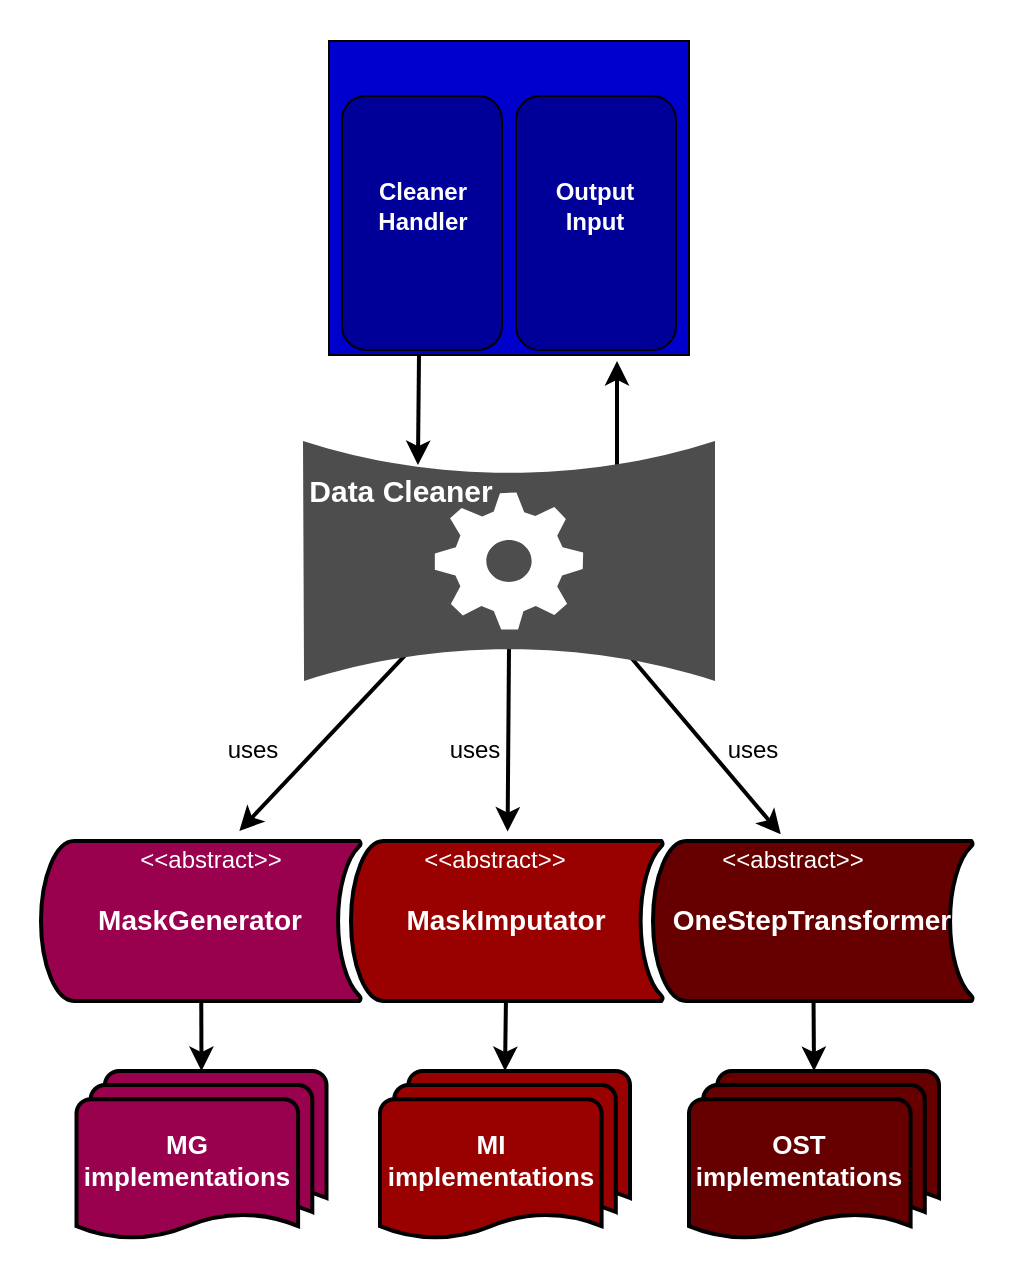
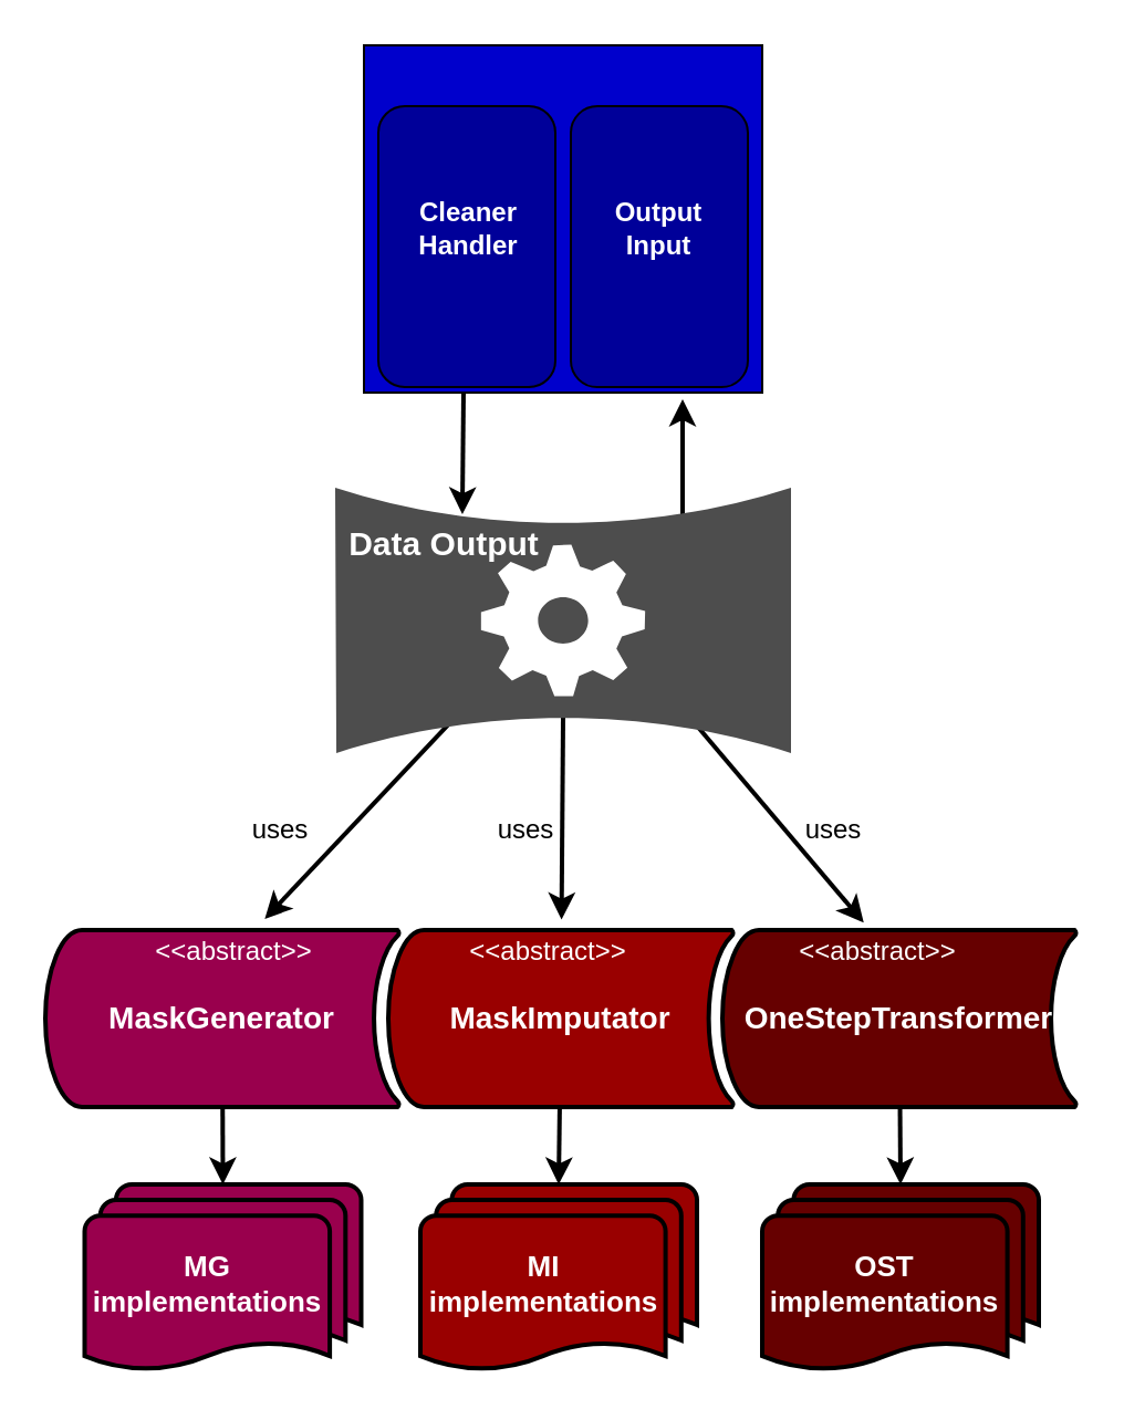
  <mxCell id="0" />
  <mxCell id="1" parent="0" />
  <mxCell id="2" value="" style="whiteSpace=wrap;html=1;fillColor=#0000CC;" vertex="1" parent="1"><mxGeometry x="164" y="20" width="180" height="157" as="geometry" /></mxCell>
  <mxCell id="3" style="edgeStyle=none;html=1;exitX=0.25;exitY=0.889;exitDx=0;exitDy=0;exitPerimeter=0;strokeWidth=2;" edge="1" parent="1" source="27" target="15"><mxGeometry relative="1" as="geometry"><mxPoint x="208" y="330" as="sourcePoint" /></mxGeometry></mxCell>
  <mxCell id="4" style="edgeStyle=none;html=1;entryX=0.57;entryY=0.009;entryDx=0;entryDy=0;entryPerimeter=0;exitX=0.5;exitY=0.865;exitDx=0;exitDy=0;exitPerimeter=0;strokeWidth=2;" edge="1" parent="1" source="27" target="16"><mxGeometry relative="1" as="geometry"><mxPoint x="253.412" y="345" as="sourcePoint" /></mxGeometry></mxCell>
  <mxCell id="5" style="edgeStyle=none;html=1;entryX=0.432;entryY=0.056;entryDx=0;entryDy=0;entryPerimeter=0;fontStyle=0;strokeWidth=2;" edge="1" parent="1" target="17"><mxGeometry relative="1" as="geometry"><mxPoint x="408" y="420" as="targetPoint" /><mxPoint x="308" y="320" as="sourcePoint" /></mxGeometry></mxCell>
  <mxCell id="6" style="edgeStyle=none;html=1;entryX=0.5;entryY=0;entryDx=0;entryDy=0;entryPerimeter=0;strokeWidth=2;" edge="1" parent="1" source="7" target="12"><mxGeometry relative="1" as="geometry"><mxPoint x="105" y="530" as="targetPoint" /></mxGeometry></mxCell>
  <mxCell id="7" value="&lt;font color=&quot;#ffffff&quot; style=&quot;font-size: 14px;&quot;&gt;&lt;b&gt;MaskGenerator&lt;/b&gt;&lt;/font&gt;" style="strokeWidth=2;html=1;shape=mxgraph.flowchart.stored_data;whiteSpace=wrap;fillColor=#99004D;" vertex="1" parent="1"><mxGeometry x="20" y="420" width="160" height="80" as="geometry" /></mxCell>
  <mxCell id="8" style="edgeStyle=none;html=1;entryX=0.5;entryY=0;entryDx=0;entryDy=0;entryPerimeter=0;strokeWidth=2;" edge="1" parent="1" source="9" target="13"><mxGeometry relative="1" as="geometry"><mxPoint x="247" y="530" as="targetPoint" /></mxGeometry></mxCell>
  <mxCell id="9" value="&lt;font color=&quot;#ffffff&quot; style=&quot;font-size: 14px;&quot;&gt;&lt;b&gt;MaskImputator&lt;/b&gt;&lt;/font&gt;" style="strokeWidth=2;html=1;shape=mxgraph.flowchart.stored_data;whiteSpace=wrap;fillColor=#990000;" vertex="1" parent="1"><mxGeometry x="175" y="420" width="156" height="80" as="geometry" /></mxCell>
  <mxCell id="10" style="edgeStyle=none;html=1;entryX=0.5;entryY=0;entryDx=0;entryDy=0;entryPerimeter=0;strokeWidth=2;" edge="1" parent="1" source="11" target="14"><mxGeometry relative="1" as="geometry"><mxPoint x="395" y="530" as="targetPoint" /></mxGeometry></mxCell>
  <mxCell id="11" value="&lt;font color=&quot;#ffffff&quot; style=&quot;font-size: 14px;&quot;&gt;&lt;b&gt;OneStepTransformer&lt;/b&gt;&lt;/font&gt;" style="strokeWidth=2;html=1;shape=mxgraph.flowchart.stored_data;whiteSpace=wrap;fillColor=#660000;" vertex="1" parent="1"><mxGeometry x="326" y="420" width="160" height="80" as="geometry" /></mxCell>
  <mxCell id="12" value="" style="strokeWidth=2;html=1;shape=mxgraph.flowchart.multi-document;whiteSpace=wrap;fillColor=#99004D;" vertex="1" parent="1"><mxGeometry x="37.75" y="535" width="125" height="85" as="geometry" /></mxCell>
  <mxCell id="13" value="" style="strokeWidth=2;html=1;shape=mxgraph.flowchart.multi-document;whiteSpace=wrap;fillColor=#990000;" vertex="1" parent="1"><mxGeometry x="189.5" y="535" width="125" height="85" as="geometry" /></mxCell>
  <mxCell id="14" value="" style="strokeWidth=2;html=1;shape=mxgraph.flowchart.multi-document;whiteSpace=wrap;fillColor=#660000;" vertex="1" parent="1"><mxGeometry x="344" y="535" width="125" height="85" as="geometry" /></mxCell>
  <mxCell id="15" value="&lt;font color=&quot;#ffffff&quot;&gt;&amp;lt;&amp;lt;abstract&amp;gt;&amp;gt;&lt;/font&gt;" style="text;html=1;align=center;verticalAlign=middle;resizable=0;points=[];autosize=1;strokeColor=none;fillColor=none;" vertex="1" parent="1"><mxGeometry x="60" y="415" width="90" height="30" as="geometry" /></mxCell>
  <mxCell id="16" value="&lt;font color=&quot;#ffffff&quot;&gt;&amp;lt;&amp;lt;abstract&amp;gt;&amp;gt;&lt;/font&gt;" style="text;html=1;align=center;verticalAlign=middle;resizable=0;points=[];autosize=1;strokeColor=none;fillColor=none;" vertex="1" parent="1"><mxGeometry x="202" y="415" width="90" height="30" as="geometry" /></mxCell>
  <mxCell id="17" value="&lt;font color=&quot;#ffffff&quot;&gt;&amp;lt;&amp;lt;abstract&amp;gt;&amp;gt;&lt;/font&gt;" style="text;html=1;align=center;verticalAlign=middle;resizable=0;points=[];autosize=1;strokeColor=none;fillColor=none;" vertex="1" parent="1"><mxGeometry x="351" y="415" width="90" height="30" as="geometry" /></mxCell>
  <mxCell id="18" value="uses" style="text;html=1;align=center;verticalAlign=middle;resizable=0;points=[];autosize=1;strokeColor=none;fillColor=none;" vertex="1" parent="1"><mxGeometry x="101" y="360" width="50" height="30" as="geometry" /></mxCell>
  <mxCell id="19" value="uses" style="text;html=1;align=center;verticalAlign=middle;resizable=0;points=[];autosize=1;strokeColor=none;fillColor=none;" vertex="1" parent="1"><mxGeometry x="212" y="360" width="50" height="30" as="geometry" /></mxCell>
  <mxCell id="20" value="uses" style="text;html=1;align=center;verticalAlign=middle;resizable=0;points=[];autosize=1;strokeColor=none;fillColor=none;" vertex="1" parent="1"><mxGeometry x="351" y="360" width="50" height="30" as="geometry" /></mxCell>
  <mxCell id="21" style="edgeStyle=none;html=1;fontSize=13;fontColor=#000000;exitX=0.25;exitY=1;exitDx=0;exitDy=0;entryX=0.279;entryY=0.1;entryDx=0;entryDy=0;entryPerimeter=0;strokeWidth=2;" edge="1" parent="1" source="2" target="27"><mxGeometry relative="1" as="geometry"><mxPoint x="208" y="180" as="sourcePoint" /><mxPoint x="209" y="230" as="targetPoint" /></mxGeometry></mxCell>
  <mxCell id="22" value="" style="rounded=1;whiteSpace=wrap;html=1;fontSize=14;fillColor=#000099;rotation=90;" vertex="1" parent="1"><mxGeometry x="147" y="71" width="127" height="80" as="geometry" /></mxCell>
  <mxCell id="23" value="&lt;font color=&quot;#ffffff&quot;&gt;&lt;b&gt;Cleaner&lt;br&gt;Handler&lt;/b&gt;&lt;/font&gt;" style="text;html=1;align=center;verticalAlign=middle;resizable=0;points=[];autosize=1;strokeColor=none;fillColor=none;" vertex="1" parent="1"><mxGeometry x="176" y="83" width="70" height="40" as="geometry" /></mxCell>
  <mxCell id="24" value="" style="rounded=1;whiteSpace=wrap;html=1;fontSize=14;fillColor=#000099;rotation=90;" vertex="1" parent="1"><mxGeometry x="234" y="71.06" width="127" height="80" as="geometry" /></mxCell>
  <mxCell id="25" value="&lt;font color=&quot;#ffffff&quot;&gt;&lt;b&gt;Output&lt;br&gt;Input&lt;/b&gt;&lt;/font&gt;" style="text;html=1;align=center;verticalAlign=middle;resizable=0;points=[];autosize=1;strokeColor=none;fillColor=none;" vertex="1" parent="1"><mxGeometry x="262" y="83" width="70" height="40" as="geometry" /></mxCell>
  <mxCell id="26" style="edgeStyle=none;html=1;fontSize=13;fontColor=#000000;strokeWidth=2;" edge="1" parent="1"><mxGeometry relative="1" as="geometry"><mxPoint x="308" y="180" as="targetPoint" /><mxPoint x="308" y="240" as="sourcePoint" /></mxGeometry></mxCell>
  <mxCell id="27" value="" style="verticalLabelPosition=bottom;html=1;verticalAlign=top;align=center;strokeColor=none;fillColor=#4D4D4D;shape=mxgraph.azure.autoscale;fontSize=10;" vertex="1" parent="1"><mxGeometry x="151" y="220" width="206" height="120" as="geometry" /></mxCell>
- <mxCell id="28" value="&lt;font style=&quot;font-size: 15px;&quot; color=&quot;#ffffff&quot;&gt;&lt;b style=&quot;font-size: 15px;&quot;&gt;Data Cleaner&lt;/b&gt;&lt;/font&gt;" style="text;html=1;align=center;verticalAlign=middle;resizable=0;points=[];autosize=1;strokeColor=none;fillColor=none;fontSize=15;strokeWidth=1;" vertex="1" parent="1"><mxGeometry x="140" y="230" width="120" height="30" as="geometry" /></mxCell>
+ <mxCell id="28" value="&lt;font style=&quot;font-size: 15px;&quot; color=&quot;#ffffff&quot;&gt;&lt;b style=&quot;font-size: 15px;&quot;&gt;Data Output&lt;/b&gt;&lt;/font&gt;" style="text;html=1;align=center;verticalAlign=middle;resizable=0;points=[];autosize=1;strokeColor=none;fillColor=none;fontSize=15;strokeWidth=1;" vertex="1" parent="1"><mxGeometry x="140" y="230" width="120" height="30" as="geometry" /></mxCell>
  <mxCell id="29" value="&lt;b&gt;&lt;font color=&quot;#ffffff&quot;&gt;MG&lt;br&gt;implementations&lt;/font&gt;&lt;/b&gt;" style="text;html=1;align=center;verticalAlign=middle;resizable=0;points=[];autosize=1;strokeColor=none;fillColor=none;fontSize=13;fontColor=#000000;" vertex="1" parent="1"><mxGeometry x="27.75" y="560" width="130" height="40" as="geometry" /></mxCell>
  <mxCell id="30" value="&lt;b&gt;&lt;font color=&quot;#ffffff&quot;&gt;MI&lt;br&gt;implementations&lt;/font&gt;&lt;/b&gt;" style="text;html=1;align=center;verticalAlign=middle;resizable=0;points=[];autosize=1;strokeColor=none;fillColor=none;fontSize=13;fontColor=#000000;" vertex="1" parent="1"><mxGeometry x="180" y="560" width="130" height="40" as="geometry" /></mxCell>
  <mxCell id="31" value="&lt;b&gt;&lt;font color=&quot;#ffffff&quot;&gt;OST&lt;br&gt;implementations&lt;/font&gt;&lt;/b&gt;" style="text;html=1;align=center;verticalAlign=middle;resizable=0;points=[];autosize=1;strokeColor=none;fillColor=none;fontSize=13;fontColor=#000000;" vertex="1" parent="1"><mxGeometry x="334" y="560" width="130" height="40" as="geometry" /></mxCell>
